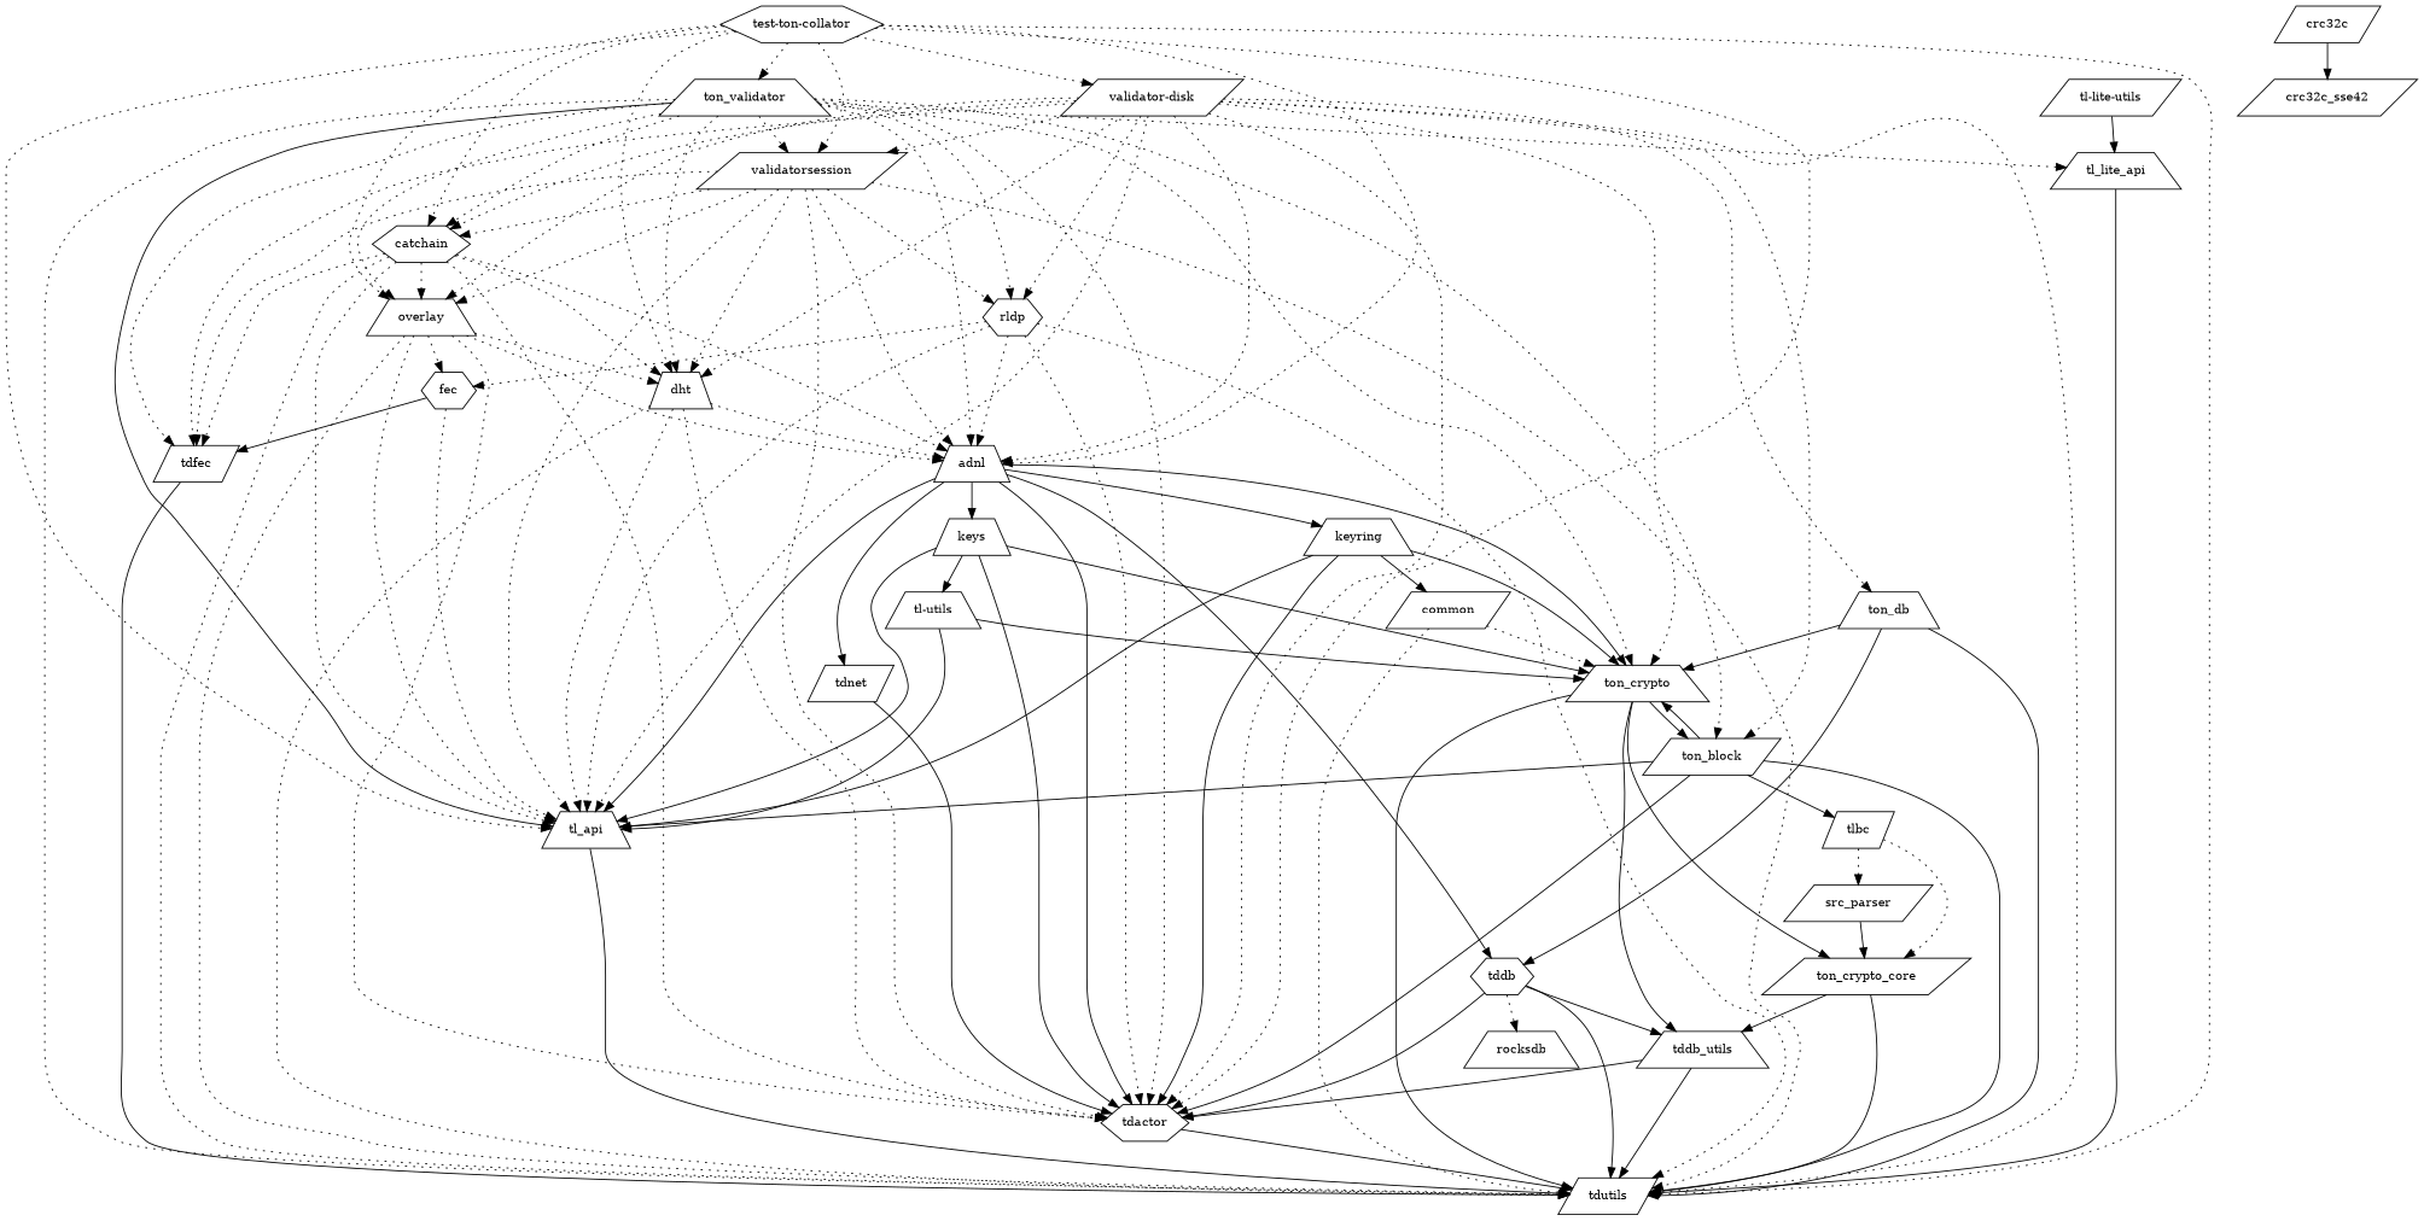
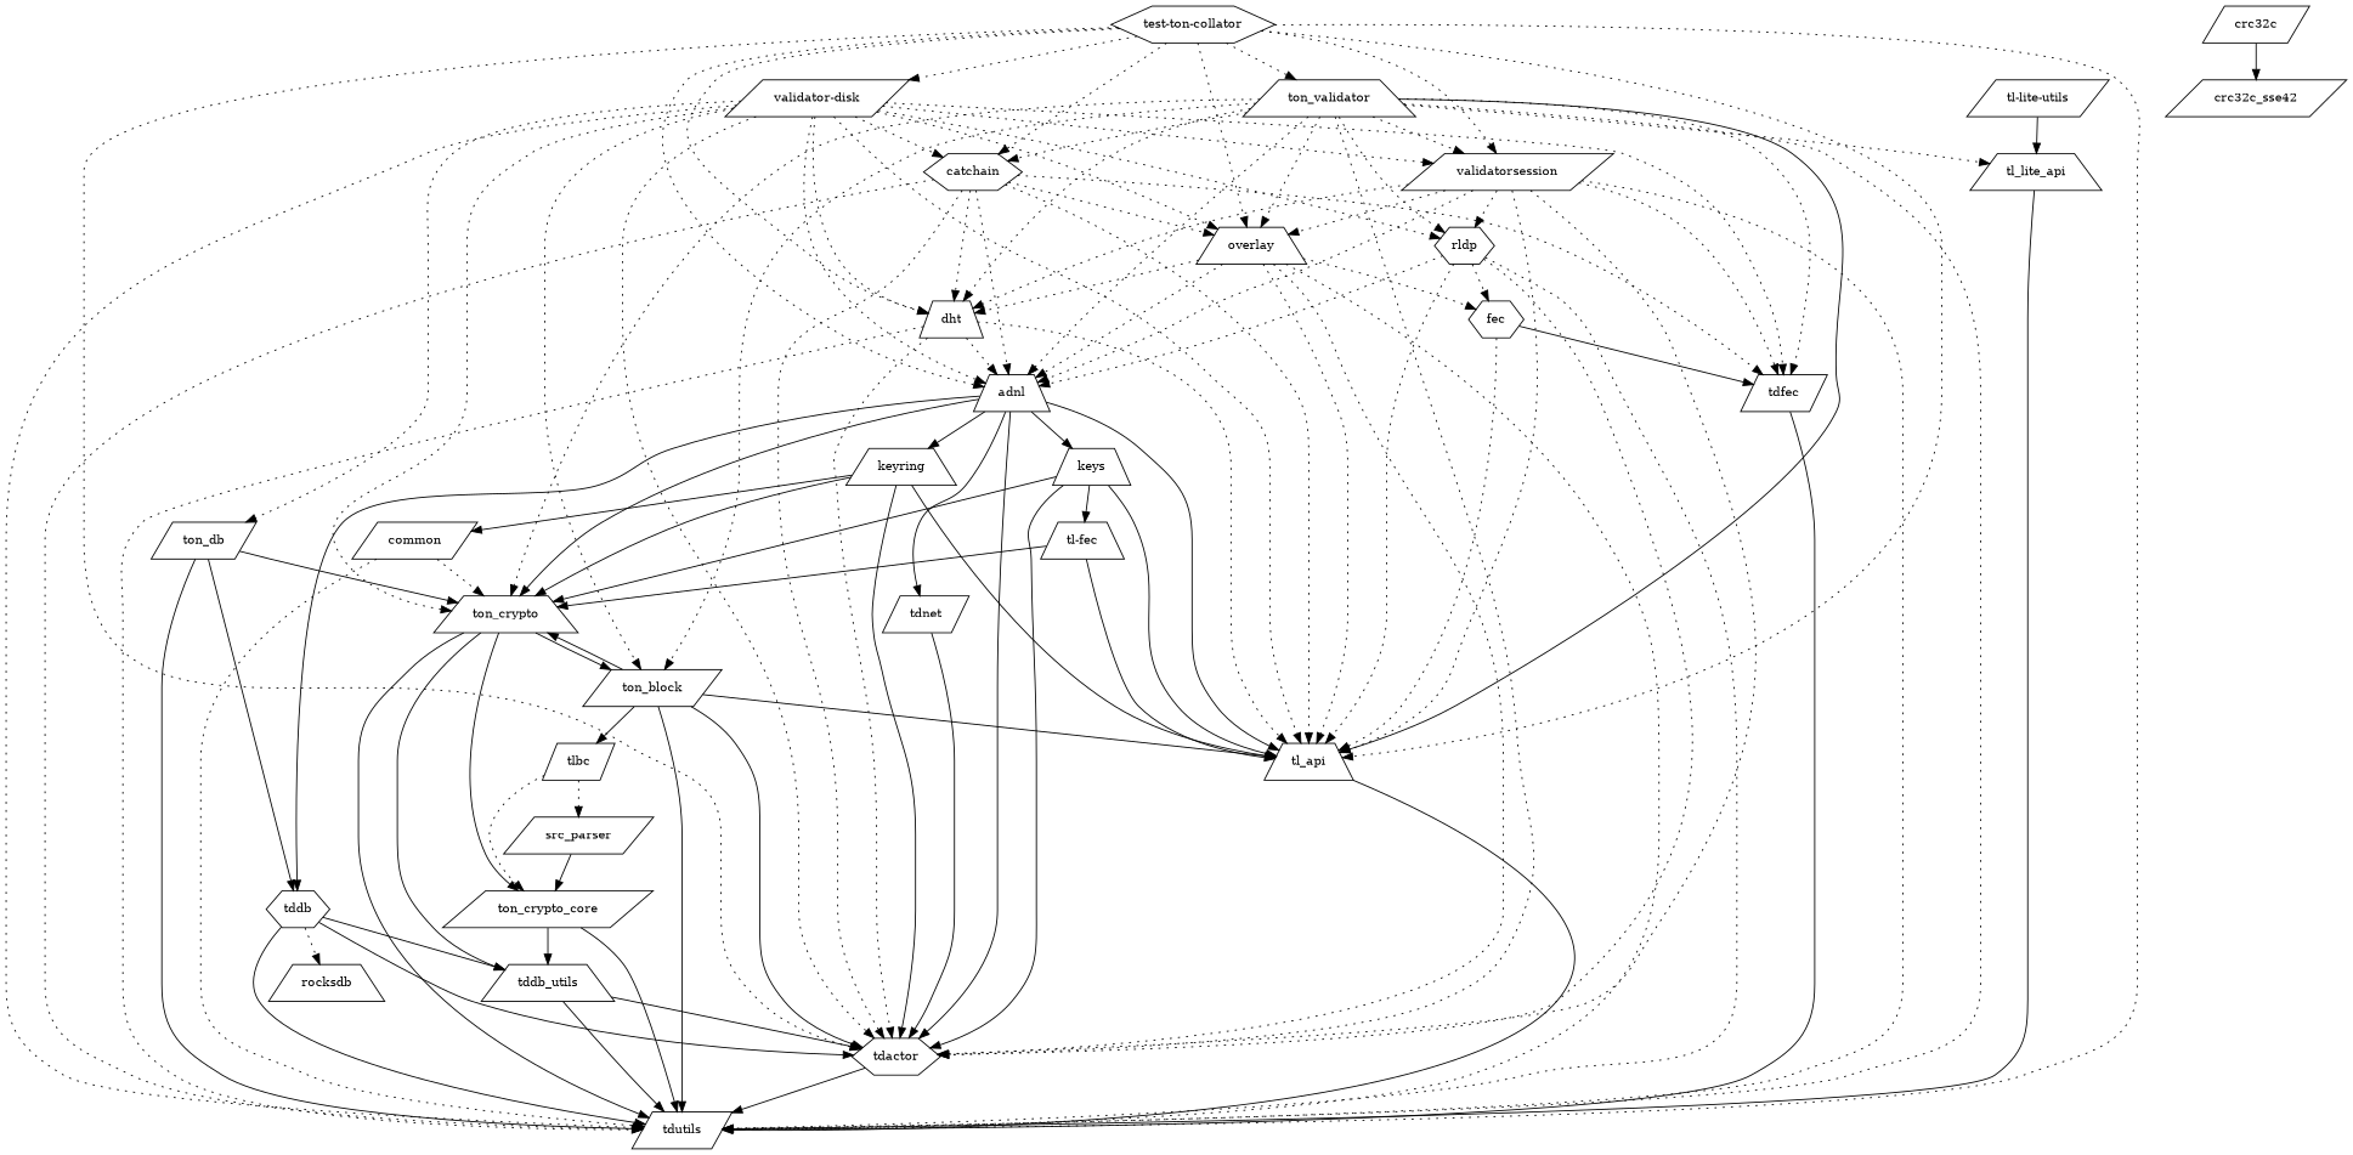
  digraph {
    node [fontsize=12 shape=trapezium]
    edge [style=dotted]
    n1 [label="test-ton-collator" shape=hexagon]
    n2 [label=adnl]
    n3 [label=tdutils shape=parallelogram]
    n4 [label=tdactor shape=hexagon]
    n5 [label=tl_api]
    n6 [label=catchain shape=hexagon]
    n7 [label=dht]
    n8 [label=overlay]
    n9 [label=ton_validator]
    n10 [label=validatorsession shape=parallelogram]
    n11 [label="validator-disk" shape=parallelogram]
    n12 [label=keyring]
    n13 [label=ton_crypto]
    n14 [label=keys]
    n15 [label=tddb shape=hexagon]
    n16 [label=tdnet shape=parallelogram]
    n17 [label=tdfec shape=parallelogram]
    n18 [label=fec shape=hexagon]
    n19 [label=ton_block shape=parallelogram]
    n20 [label=tl_lite_api]
    n21 [label=rldp shape=hexagon]
-   n22 [label=ton_db]
+   n22 [label=ton_db shape=parallelogram]
    n23 [label=common shape=parallelogram]
    n24 [label=tddb_utils]
    n25 [label=ton_crypto_core shape=parallelogram]
-   n26 [label="tl-utils"]
+   n26 [label="tl-fec"]
    n27 [label=rocksdb]
    n28 [label=crc32c shape=parallelogram]
    n29 [label=crc32c_sse42 shape=parallelogram]
    n30 [label=tlbc shape=parallelogram]
    n31 [label=src_parser shape=parallelogram]
    n32 [label="tl-lite-utils" shape=parallelogram]
    n1 -> n2
    n1 -> n3
    n1 -> n4
    n1 -> n5
    n1 -> n6
    n1 -> n7
    n1 -> n8
    n1 -> n9
    n1 -> n10
    n1 -> n11
    n2 -> n4 [style=""]
    n2 -> n5 [style=""]
    n2 -> n12 [style=""]
    n2 -> n13 [style=""]
    n2 -> n14 [style=""]
    n2 -> n15 [style=""]
    n2 -> n16 [style=""]
    n4 -> n3 [style=""]
    n5 -> n3 [style=""]
    n6 -> n2
    n6 -> n3
    n6 -> n4
    n6 -> n5
    n6 -> n7
    n6 -> n8
    n6 -> n17
    n7 -> n2
    n7 -> n3
    n7 -> n4
    n7 -> n5
    n8 -> n2
    n8 -> n3
    n8 -> n4
    n8 -> n5
    n8 -> n7
    n8 -> n18
    n9 -> n2
    n9 -> n3
    n9 -> n4
    n9 -> n5 [style=solid]
    n9 -> n6
    n9 -> n7
    n9 -> n8
    n9 -> n10
    n9 -> n13
    n9 -> n17
    n9 -> n19
    n9 -> n20
    n9 -> n21
    n10 -> n2
    n10 -> n3
    n10 -> n4
    n10 -> n5
-   n10 -> n6
    n10 -> n7
    n10 -> n8
    n10 -> n17
    n10 -> n21
    n11 -> n2
    n11 -> n3
    n11 -> n4
    n11 -> n5
    n11 -> n6
    n11 -> n7
    n11 -> n8
    n11 -> n10
    n11 -> n13
    n11 -> n17
    n11 -> n19
    n11 -> n21
    n11 -> n22
    n12 -> n4 [style=""]
    n12 -> n5 [style=""]
    n12 -> n13 [style=""]
    n12 -> n23 [style=""]
    n13 -> n3 [style=""]
    n13 -> n19 [style=""]
    n13 -> n24 [style=""]
    n13 -> n25 [style=""]
    n14 -> n4 [style=""]
    n14 -> n5 [style=""]
    n14 -> n13 [style=""]
    n14 -> n26 [style=""]
    n15 -> n3 [style=""]
    n15 -> n4 [style=""]
    n15 -> n24 [style=""]
    n15 -> n27
    n16 -> n4 [style=""]
    n17 -> n3 [style=""]
    n18 -> n5
    n18 -> n17 [style=""]
    n19 -> n3 [style=""]
    n19 -> n4 [style=""]
    n19 -> n5 [style=""]
    n19 -> n13 [style=""]
    n19 -> n30 [style=""]
    n20 -> n3 [style=""]
    n21 -> n2
    n21 -> n3
    n21 -> n4
    n21 -> n5
    n21 -> n18
    n22 -> n3 [style=""]
    n22 -> n13 [style=""]
    n22 -> n15 [style=""]
    n23 -> n3
    n23 -> n13
    n24 -> n3 [style=""]
    n24 -> n4 [style=""]
    n25 -> n3 [style=""]
    n25 -> n24 [style=""]
    n26 -> n5 [style=""]
    n26 -> n13 [style=""]
    n28 -> n29 [style=""]
    n30 -> n25
    n30 -> n31
    n31 -> n25 [style=""]
    n32 -> n20 [style=""]
  }
